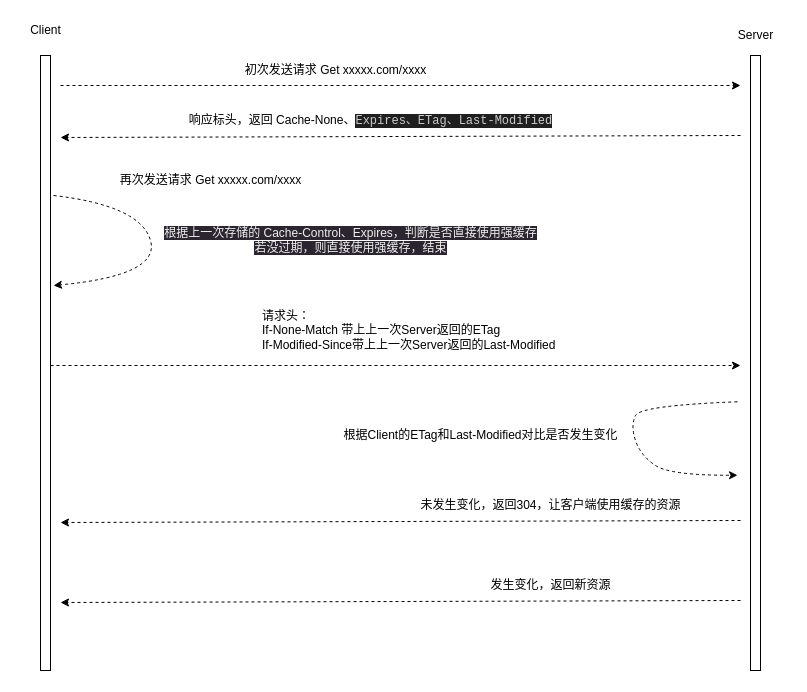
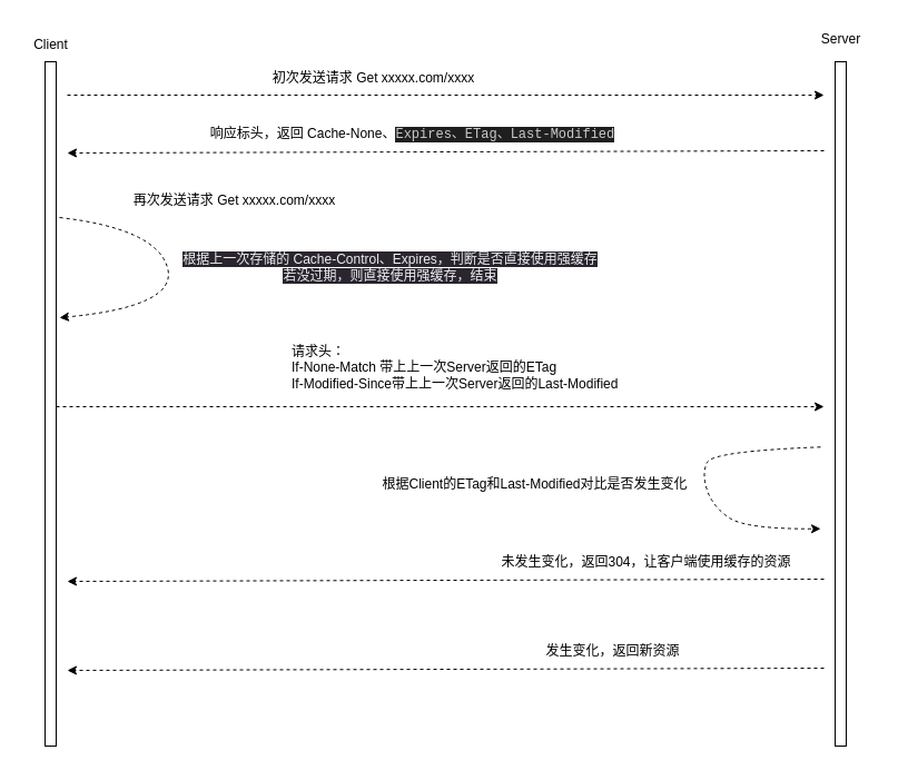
  <mxCell id="0" />
  <mxCell id="1" parent="0" />
  <mxCell id="2" value="" style="html=1;points=[];perimeter=orthogonalPerimeter;" parent="1" vertex="1"><mxGeometry x="40" y="55" width="10" height="615" as="geometry" /></mxCell>
  <mxCell id="3" value="" style="html=1;points=[];perimeter=orthogonalPerimeter;" parent="1" vertex="1"><mxGeometry x="750" y="55" width="10" height="615" as="geometry" /></mxCell>
  <mxCell id="4" value="初次发送请求 Get xxxxx.com/xxxx" style="text;html=1;align=center;verticalAlign=middle;resizable=0;points=[];autosize=1;strokeColor=none;fillColor=none;" parent="1" vertex="1"><mxGeometry x="235" y="55" width="200" height="30" as="geometry" /></mxCell>
  <mxCell id="5" value="" style="endArrow=classic;html=1;dashed=1;" parent="1" edge="1"><mxGeometry width="50" height="50" relative="1" as="geometry"><mxPoint x="60" y="85" as="sourcePoint" /><mxPoint x="740" y="85" as="targetPoint" /><Array as="points"><mxPoint x="410" y="85" /></Array></mxGeometry></mxCell>
- <mxCell id="6" value="Client" style="text;html=1;align=center;verticalAlign=middle;resizable=0;points=[];autosize=1;strokeColor=none;fillColor=none;" parent="1" vertex="1"><mxGeometry x="20" y="15" width="50" height="30" as="geometry" /></mxCell>
+ <mxCell id="6" value="Client" style="text;html=1;align=center;verticalAlign=middle;resizable=0;points=[];autosize=1;strokeColor=none;fillColor=none;" parent="1" vertex="1"><mxGeometry x="20" y="25" width="50" height="30" as="geometry" /></mxCell>
  <mxCell id="7" value="Server" style="text;html=1;align=center;verticalAlign=middle;resizable=0;points=[];autosize=1;strokeColor=none;fillColor=none;" parent="1" vertex="1"><mxGeometry x="725" y="20" width="60" height="30" as="geometry" /></mxCell>
  <mxCell id="8" value="" style="endArrow=classic;html=1;dashed=1;" parent="1" edge="1"><mxGeometry width="50" height="50" relative="1" as="geometry"><mxPoint x="740" y="135" as="sourcePoint" /><mxPoint x="60" y="137" as="targetPoint" /></mxGeometry></mxCell>
  <mxCell id="9" value="响应标头，返回 Cache-None、&lt;span style=&quot;background-color: rgb(31, 31, 31); color: rgb(204, 204, 204); font-family: Menlo, Monaco, &amp;quot;Courier New&amp;quot;, monospace;&quot;&gt;Expires、ETag、Last-Modified&lt;/span&gt;" style="text;html=1;align=center;verticalAlign=middle;resizable=0;points=[];autosize=1;strokeColor=none;fillColor=none;" parent="1" vertex="1"><mxGeometry x="170" y="105" width="400" height="30" as="geometry" /></mxCell>
  <mxCell id="10" value="再次发送请求 Get xxxxx.com/xxxx" style="text;html=1;align=center;verticalAlign=middle;resizable=0;points=[];autosize=1;strokeColor=none;fillColor=none;" parent="1" vertex="1"><mxGeometry x="110" y="165" width="200" height="30" as="geometry" /></mxCell>
  <mxCell id="11" value="" style="curved=1;endArrow=classic;html=1;dashed=1;" parent="1" edge="1"><mxGeometry width="50" height="50" relative="1" as="geometry"><mxPoint x="53" y="195" as="sourcePoint" /><mxPoint x="53" y="285" as="targetPoint" /><Array as="points"><mxPoint x="140" y="205" /><mxPoint x="160" y="275" /></Array></mxGeometry></mxCell>
  <mxCell id="12" value="&lt;span style=&quot;color: rgb(240, 240, 240); font-family: Helvetica; font-size: 12px; font-style: normal; font-variant-ligatures: normal; font-variant-caps: normal; font-weight: 400; letter-spacing: normal; orphans: 2; text-align: center; text-indent: 0px; text-transform: none; widows: 2; word-spacing: 0px; -webkit-text-stroke-width: 0px; background-color: rgb(42, 37, 47); text-decoration-thickness: initial; text-decoration-style: initial; text-decoration-color: initial; float: none; display: inline !important;&quot;&gt;根据上一次存储的 Cache-Control、Expires，判断是否直接使用强缓存&lt;br&gt;若没过期，则直接使用强缓存，结束&lt;br&gt;&lt;/span&gt;" style="text;html=1;align=center;verticalAlign=middle;resizable=0;points=[];autosize=1;strokeColor=none;fillColor=none;" parent="1" vertex="1"><mxGeometry x="150" y="220" width="400" height="40" as="geometry" /></mxCell>
  <mxCell id="13" value="" style="endArrow=classic;html=1;dashed=1;" parent="1" edge="1"><mxGeometry width="50" height="50" relative="1" as="geometry"><mxPoint x="50" y="365" as="sourcePoint" /><mxPoint x="740" y="365" as="targetPoint" /><Array as="points"><mxPoint x="410" y="365" /></Array></mxGeometry></mxCell>
  <mxCell id="14" value="请求头：&lt;br&gt;If-None-Match 带上上一次Server返回的ETag&lt;br&gt;If-Modified-Since带上上一次Server返回的Last-Modified" style="text;html=1;align=left;verticalAlign=middle;resizable=0;points=[];autosize=1;strokeColor=none;fillColor=none;" parent="1" vertex="1"><mxGeometry x="260" y="300" width="320" height="60" as="geometry" /></mxCell>
  <mxCell id="15" value="" style="curved=1;endArrow=classic;html=1;dashed=1;exitX=-0.3;exitY=0.679;exitDx=0;exitDy=0;exitPerimeter=0;entryX=-0.3;entryY=0.823;entryDx=0;entryDy=0;entryPerimeter=0;" parent="1" edge="1"><mxGeometry width="50" height="50" relative="1" as="geometry"><mxPoint x="737" y="401.29" as="sourcePoint" /><mxPoint x="737" y="474.73" as="targetPoint" /><Array as="points"><mxPoint x="640" y="405" /><mxPoint x="630" y="425" /><mxPoint x="640" y="455" /><mxPoint x="670" y="475" /></Array></mxGeometry></mxCell>
  <mxCell id="16" value="根据Client的ETag和Last-Modified对比是否发生变化" style="text;html=1;align=center;verticalAlign=middle;resizable=0;points=[];autosize=1;strokeColor=none;fillColor=none;" parent="1" vertex="1"><mxGeometry x="330" y="420" width="300" height="30" as="geometry" /></mxCell>
  <mxCell id="17" value="" style="endArrow=classic;html=1;dashed=1;" parent="1" edge="1"><mxGeometry width="50" height="50" relative="1" as="geometry"><mxPoint x="740" y="520" as="sourcePoint" /><mxPoint x="60" y="522" as="targetPoint" /></mxGeometry></mxCell>
- <mxCell id="18" value="未发生变化，返回304，让客户端使用缓存的资源" style="text;html=1;align=center;verticalAlign=middle;resizable=0;points=[];autosize=1;strokeColor=none;fillColor=none;" parent="1" vertex="1"><mxGeometry x="410" y="490" width="280" height="30" as="geometry" /></mxCell>
+ <mxCell id="18" value="未发生变化，返回304，让客户端使用缓存的资源" style="text;html=1;align=center;verticalAlign=middle;resizable=0;points=[];autosize=1;strokeColor=none;fillColor=none;" parent="1" vertex="1"><mxGeometry x="440" y="490" width="280" height="30" as="geometry" /></mxCell>
  <mxCell id="19" value="" style="endArrow=classic;html=1;dashed=1;" parent="1" edge="1"><mxGeometry width="50" height="50" relative="1" as="geometry"><mxPoint x="740" y="600" as="sourcePoint" /><mxPoint x="60" y="602" as="targetPoint" /></mxGeometry></mxCell>
  <mxCell id="20" value="发生变化，返回新资源" style="text;html=1;align=center;verticalAlign=middle;resizable=0;points=[];autosize=1;strokeColor=none;fillColor=none;" parent="1" vertex="1"><mxGeometry x="480" y="570" width="140" height="30" as="geometry" /></mxCell>
